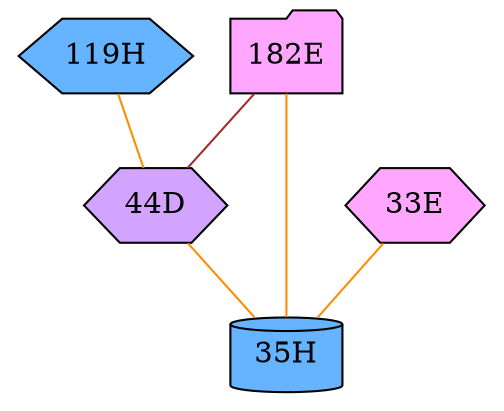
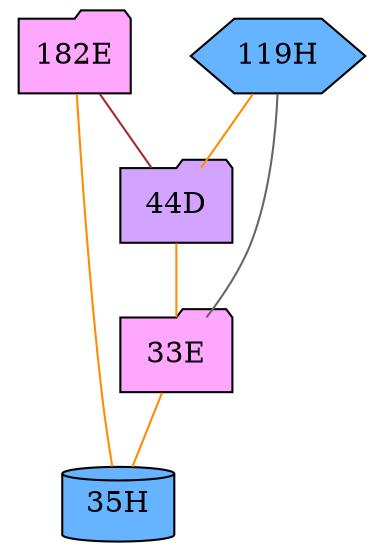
  graph {
    node [fillcolor="#FFA6FF" shape=folder style=radial]
    edge [color=darkorange penwidth=1]
    "182E"
-   "44D" [fillcolor="#D3A4FF" shape=hexagon]
+   "44D" [fillcolor="#D3A4FF"]
    "35H" [fillcolor="#66B3FF" shape=cylinder]
    "119H" [fillcolor="#66B3FF" shape=hexagon]
-   "33E" [shape=hexagon]
+   "33E"
    "182E" -- "44D" [color=brown]
    "182E" -- "35H"
-   "44D" -- "35H"
+   "44D" -- "33E"
    "119H" -- "44D"
+   "119H" -- "33E" [color=gray40]
    "33E" -- "35H"
  }
